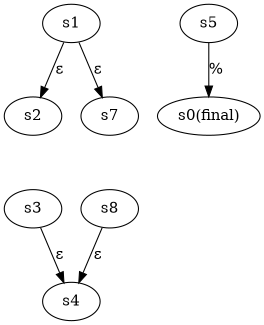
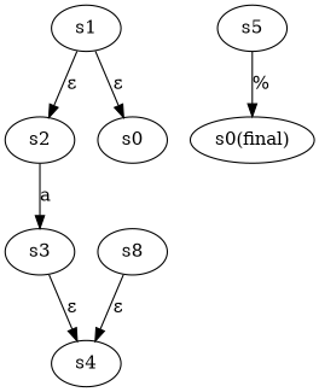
  digraph {
    s1
    s2
-   s7
+   s7 [label=s0]
    s3
    s4
    n6 [label="s0(final)"]
    s5
    s8
    s1 -> s2 [label="ε"]
    s1 -> s7 [label="ε"]
+   s2 -> s3 [label=a]
    s3 -> s4 [label="ε"]
    s5 -> n6 [label="%"]
    s8 -> s4 [label="ε"]
  }
